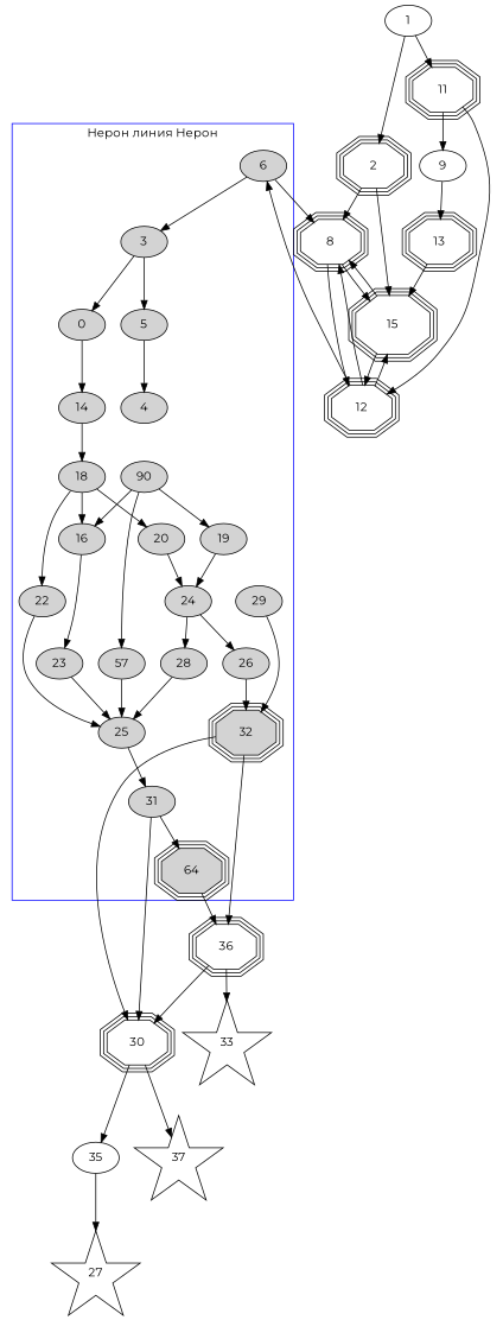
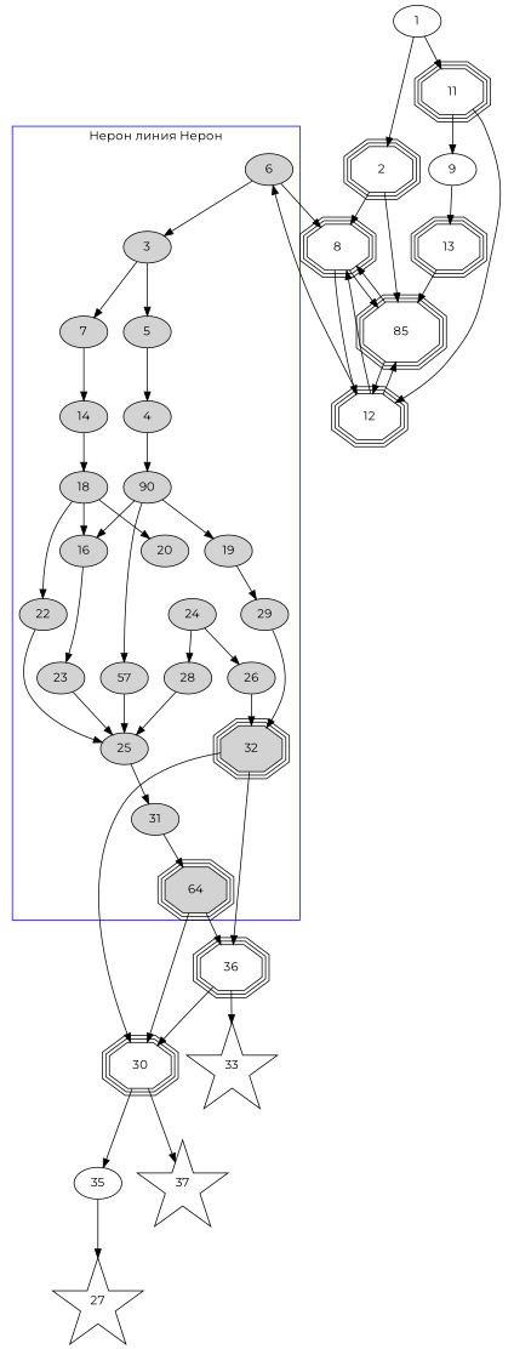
  digraph {
    fontname=Montserrat
    node [fontname=Montserrat style=filled]
    edge [fontname=Montserrat]
    3
-   7 [label=0]
+   7
    5
    4
    n5 [label=90]
    6
    14
    16
    n9 [label=57]
    19
    18
    23
    25
    20
    22
    24
    29
    26
    28
    31
    32 [shape=tripleoctagon]
    n22 [label=64 shape=tripleoctagon]
    8 [shape=tripleoctagon style=""]
    30 [shape=tripleoctagon style=""]
    36 [shape=tripleoctagon style=""]
    2 [shape=tripleoctagon style=""]
-   15 [shape=tripleoctagon style=""]
+   15 [shape=tripleoctagon label=85 style=""]
    1 [style=""]
    11 [shape=tripleoctagon style=""]
    12 [shape=tripleoctagon style=""]
    9 [style=""]
    13 [shape=tripleoctagon style=""]
    35 [style=""]
    37 [shape=star style=""]
    33 [shape=star style=""]
    27 [shape=star style=""]
    subgraph cluster_1 {
      color=blue
      label="Нерон линия Нерон"
      3
      7
      5
      4
      n5
      6
      14
      16
      n9
      19
      18
      23
      25
      20
      22
      24
      29
      26
      28
      31
      32
      n22
    }
    3 -> 7
    3 -> 5
    7 -> 14
    5 -> 4
+   4 -> n5
    n5 -> 16
    n5 -> n9
    n5 -> 19
    6 -> 3
    6 -> 8
    14 -> 18
    16 -> 23
    n9 -> 25
-   19 -> 24
+   19 -> 29
    18 -> 16
    18 -> 20
    18 -> 22
    23 -> 25
    25 -> 31
-   20 -> 24
    22 -> 25
    24 -> 26
    24 -> 28
    29 -> 32
    26 -> 32
    28 -> 25
    31 -> n22
    32 -> 30
    32 -> 36
-   31 -> 30
+   n22 -> 30
    n22 -> 36
    8 -> 15
    8 -> 12
    30 -> 35
    30 -> 37
    36 -> 30
    36 -> 33
    2 -> 8
    2 -> 15
    15 -> 8
    15 -> 12
    1 -> 2
    1 -> 11
    11 -> 12
    11 -> 9
    12 -> 6
    12 -> 8
    12 -> 15
    9 -> 13
    13 -> 15
    35 -> 27
  }
